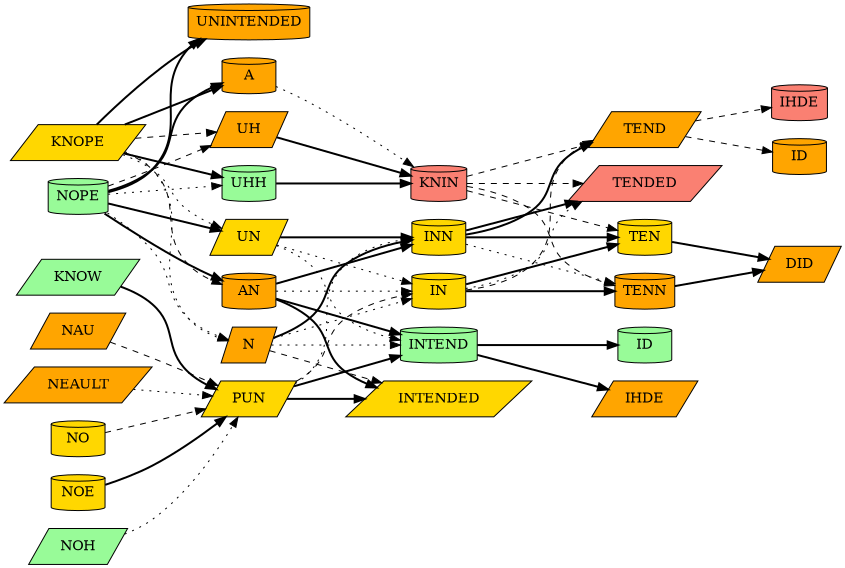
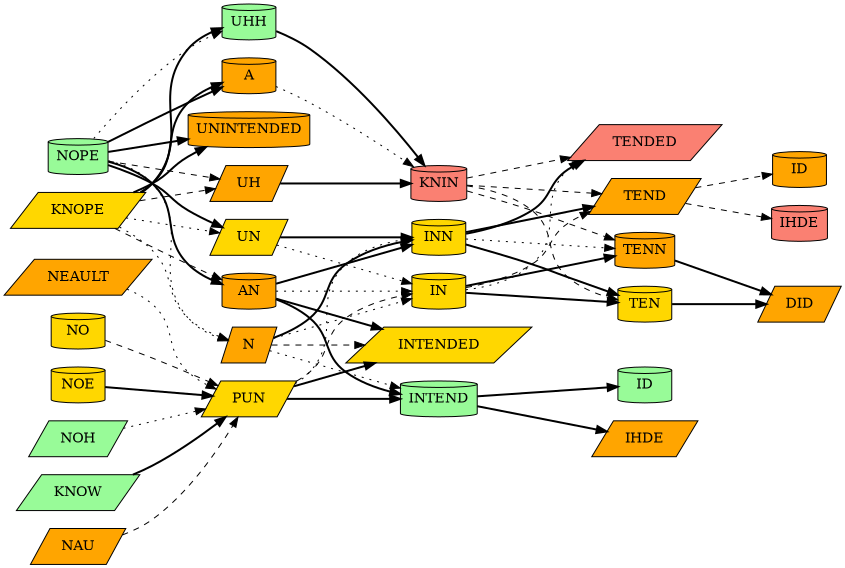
  digraph {
    rankdir=LR
    node [fillcolor=orange shape=cylinder style=filled]
    edge [style=bold]
    n1 [fillcolor=gold label=KNOPE shape=parallelogram]
    n2 [label=A]
    n3 [label=AN]
    n4 [label=N shape=parallelogram]
    n5 [label=UH shape=parallelogram]
    n6 [fillcolor=palegreen label=UHH]
    n7 [fillcolor=gold label=UN shape=parallelogram]
    n8 [label=UNINTENDED]
    n9 [fillcolor=salmon label=KNIN]
    n10 [fillcolor=gold label=IN]
    n11 [fillcolor=gold label=INN]
    n12 [fillcolor=palegreen label=INTEND]
    n13 [fillcolor=gold label=INTENDED shape=parallelogram]
    n14 [fillcolor=gold label=TEN]
    n15 [label=TEND shape=parallelogram]
    n16 [fillcolor=salmon label=TENDED shape=parallelogram]
    n17 [label=TENN]
    n18 [label=DID shape=parallelogram]
    n19 [label=ID]
    n20 [fillcolor=salmon label=IHDE]
    n21 [fillcolor=palegreen label=ID]
    n22 [label=IHDE shape=parallelogram]
    n23 [fillcolor=palegreen label=KNOW shape=parallelogram]
    n24 [fillcolor=gold label=PUN shape=parallelogram]
    n25 [label=NAU shape=parallelogram]
    n26 [label=NEAULT shape=parallelogram]
    n27 [fillcolor=gold label=NO]
    n28 [fillcolor=gold label=NOE]
    n29 [fillcolor=palegreen label=NOH shape=parallelogram]
    n30 [fillcolor=palegreen label=NOPE]
    n1 -> n2
    n1 -> n3 [style=dashed]
    n1 -> n4 [style=dotted]
    n1 -> n5 [style=dashed]
    n1 -> n6
    n1 -> n7 [style=dotted]
    n1 -> n8
    n2 -> n9 [style=dotted]
    n3 -> n10 [style=dotted]
    n3 -> n11
    n3 -> n12
    n3 -> n13
    n4 -> n10 [style=dotted]
    n4 -> n11
    n4 -> n12 [style=dotted]
    n4 -> n13 [style=dashed]
    n5 -> n9
    n6 -> n9
    n7 -> n10 [style=dotted]
    n7 -> n11
-   n7 -> n12 [style=dotted]
    n9 -> n14 [style=dashed]
    n9 -> n15 [style=dashed]
    n9 -> n16 [style=dashed]
    n9 -> n17 [style=dashed]
    n10 -> n14
    n10 -> n15 [style=dashed]
    n10 -> n16 [style=dotted]
    n10 -> n17
    n11 -> n14
    n11 -> n15
    n11 -> n16
    n11 -> n17 [style=dotted]
    n12 -> n21
    n12 -> n22
    n14 -> n18
    n15 -> n19 [style=dashed]
    n15 -> n20 [style=dashed]
    n17 -> n18
    n23 -> n24
    n24 -> n10 [style=dashed]
    n24 -> n11 [style=dotted]
    n24 -> n12
    n24 -> n13
    n25 -> n24 [style=dashed]
    n26 -> n24 [style=dotted]
    n27 -> n24 [style=dashed]
    n28 -> n24
    n29 -> n24 [style=dotted]
    n30 -> n2
    n30 -> n3
    n30 -> n4 [style=dotted]
    n30 -> n5 [style=dashed]
    n30 -> n6 [style=dotted]
    n30 -> n7
    n30 -> n8
  }
